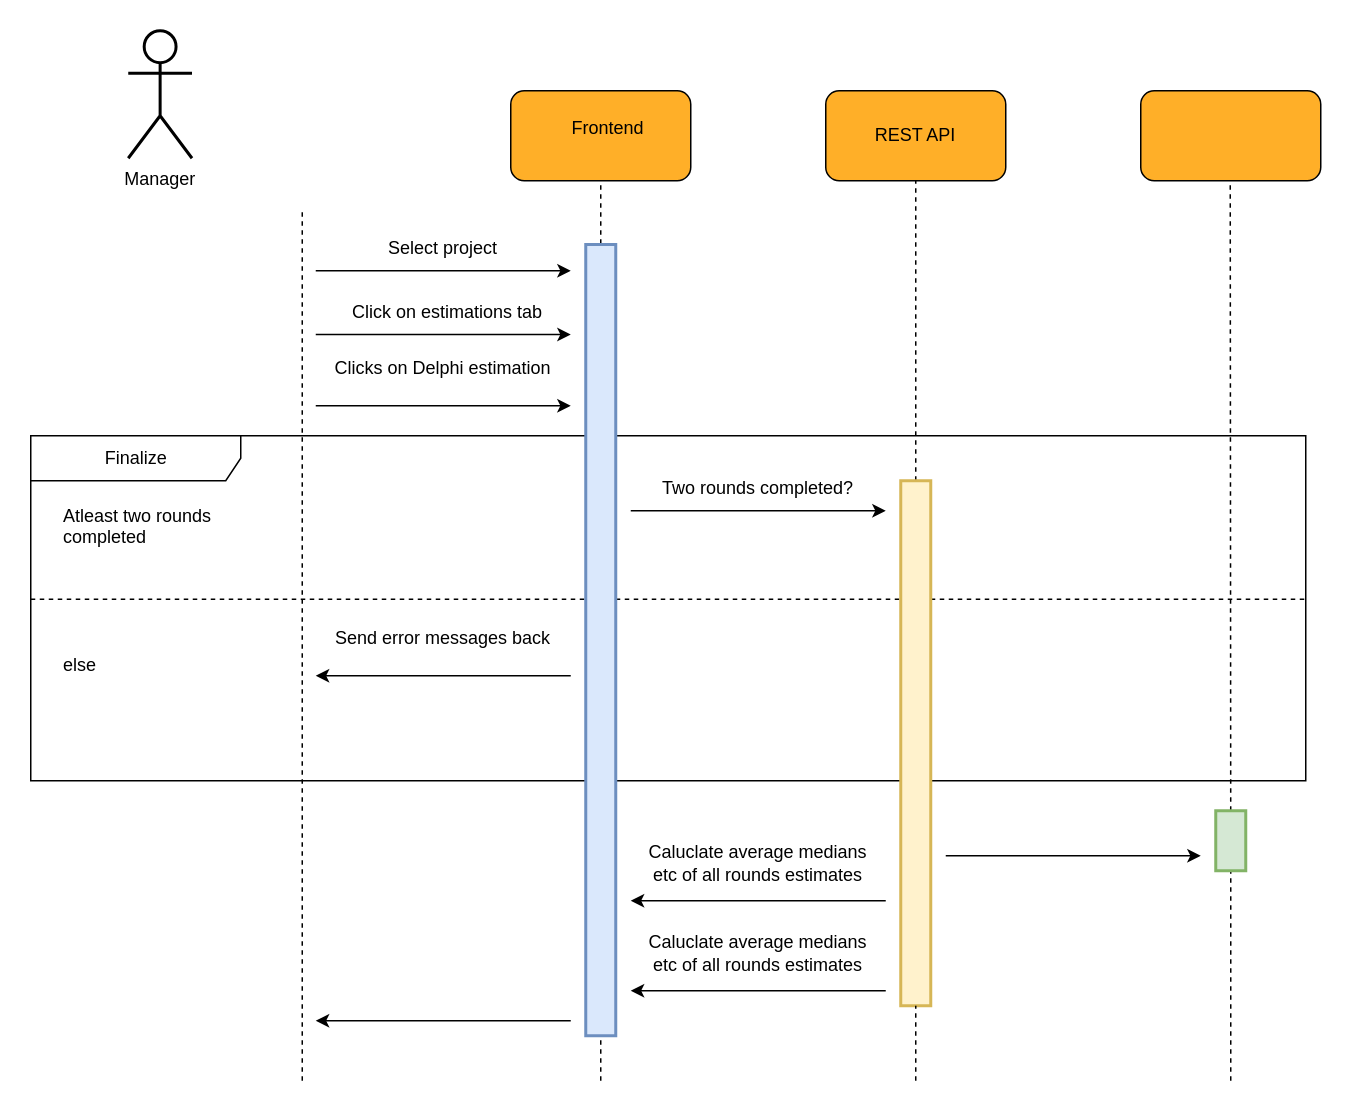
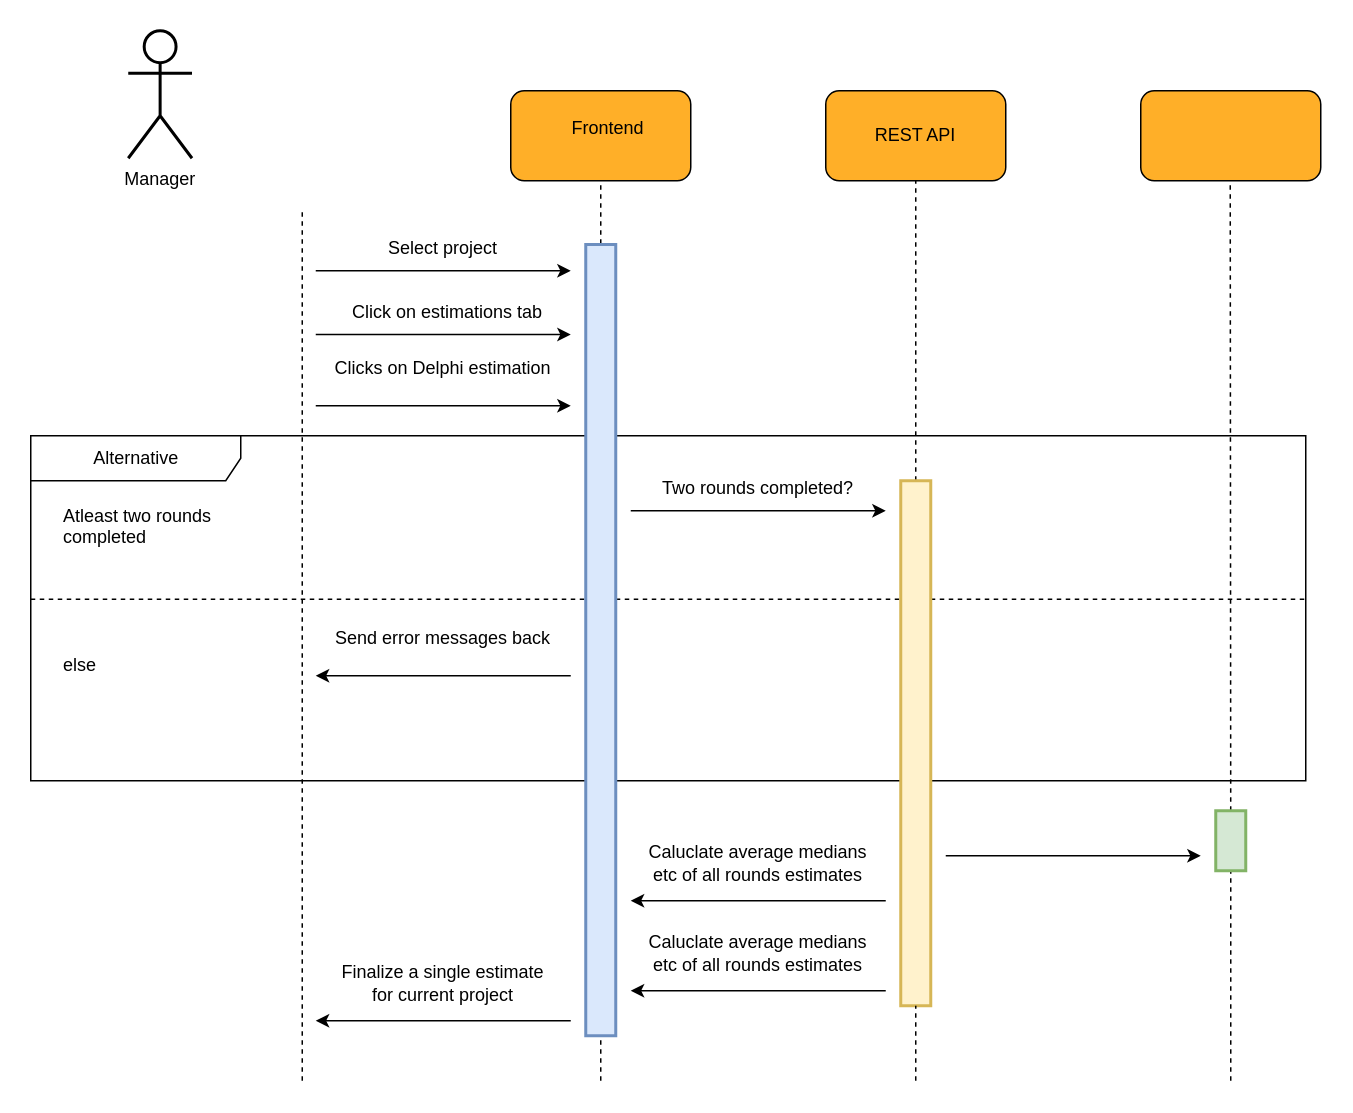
  <mxCell id="0" />
  <mxCell id="1" parent="0" />
- <mxCell id="2" value="Finalize" style="shape=umlFrame;tabWidth=110;tabHeight=30;tabPosition=left;html=1;boundedLbl=1;labelInHeader=1;width=140;height=30;fillColor=none;fontSize=12;strokeWidth=1;" vertex="1" parent="1"><mxGeometry x="20" y="290" width="850" height="230" as="geometry" /></mxCell>
+ <mxCell id="2" value="Alternative" style="shape=umlFrame;tabWidth=110;tabHeight=30;tabPosition=left;html=1;boundedLbl=1;labelInHeader=1;width=140;height=30;fillColor=none;fontSize=12;strokeWidth=1;" vertex="1" parent="1"><mxGeometry x="20" y="290" width="850" height="230" as="geometry" /></mxCell>
  <mxCell id="3" value="Atleast two rounds&#10;completed" style="text;fillColor=none;fontSize=12;" vertex="1" parent="2"><mxGeometry width="100" height="20" relative="1" as="geometry"><mxPoint x="20" y="40" as="offset" /></mxGeometry></mxCell>
  <mxCell id="4" value="else" style="line;strokeWidth=1;dashed=1;labelPosition=center;verticalLabelPosition=bottom;align=left;verticalAlign=top;spacingLeft=20;spacingTop=15;fillColor=none;fontSize=12;" vertex="1" parent="2"><mxGeometry y="93.704" width="850.0" height="30.496" as="geometry" /></mxCell>
  <mxCell id="5" value="" style="group" vertex="1" connectable="0" parent="2"><mxGeometry x="400" y="10" width="170" height="40" as="geometry" /></mxCell>
  <mxCell id="6" value="" style="endArrow=classic;html=1;rounded=0;" edge="1" parent="5"><mxGeometry width="50" height="50" relative="1" as="geometry"><mxPoint y="40" as="sourcePoint" /><mxPoint x="170" y="40" as="targetPoint" /></mxGeometry></mxCell>
  <mxCell id="7" value="" style="group" vertex="1" connectable="0" parent="2"><mxGeometry x="190" y="120" width="170" height="40" as="geometry" /></mxCell>
  <mxCell id="8" value="" style="endArrow=classic;html=1;rounded=0;" edge="1" parent="7"><mxGeometry width="50" height="50" relative="1" as="geometry"><mxPoint x="170" y="40" as="sourcePoint" /><mxPoint y="40" as="targetPoint" /></mxGeometry></mxCell>
  <mxCell id="9" value="Send error messages back" style="text;html=1;strokeColor=none;fillColor=none;align=center;verticalAlign=middle;whiteSpace=wrap;rounded=0;" vertex="1" parent="7"><mxGeometry x="10" width="150" height="30" as="geometry" /></mxCell>
  <mxCell id="10" value="Two rounds completed?" style="text;html=1;strokeColor=none;fillColor=none;align=center;verticalAlign=middle;whiteSpace=wrap;rounded=0;" vertex="1" parent="2"><mxGeometry x="410" y="20" width="150" height="30" as="geometry" /></mxCell>
  <mxCell id="11" value="" style="group;fontSize=12;" vertex="1" connectable="0" parent="1"><mxGeometry x="340" y="60" width="120" height="60" as="geometry" /></mxCell>
  <mxCell id="12" value="" style="rounded=1;whiteSpace=wrap;html=1;fillColor=#FFAF28;fontSize=12;" vertex="1" parent="11"><mxGeometry width="120" height="60" as="geometry" /></mxCell>
  <mxCell id="13" value="&lt;font style=&quot;font-size: 12px;&quot;&gt;Frontend&lt;/font&gt;" style="text;html=1;strokeColor=none;fillColor=none;align=center;verticalAlign=middle;whiteSpace=wrap;rounded=0;fontSize=12;" vertex="1" parent="11"><mxGeometry x="35" y="10" width="60" height="30" as="geometry" /></mxCell>
  <mxCell id="14" value="" style="group;fontSize=12;" vertex="1" connectable="0" parent="1"><mxGeometry x="550" y="60" width="120" height="60" as="geometry" /></mxCell>
  <mxCell id="15" value="" style="rounded=1;whiteSpace=wrap;html=1;fillColor=#FFAF28;fontSize=12;" vertex="1" parent="14"><mxGeometry width="120" height="60" as="geometry" /></mxCell>
  <mxCell id="16" value="&lt;font style=&quot;font-size: 12px;&quot;&gt;REST API&lt;/font&gt;" style="text;html=1;strokeColor=none;fillColor=none;align=center;verticalAlign=middle;whiteSpace=wrap;rounded=0;fontSize=12;" vertex="1" parent="14"><mxGeometry x="30" y="15" width="60" height="30" as="geometry" /></mxCell>
  <mxCell id="17" value="" style="endArrow=none;dashed=1;html=1;rounded=0;entryX=0.5;entryY=1;entryDx=0;entryDy=0;jumpSize=6;strokeWidth=1;fontSize=12;" edge="1" parent="1" target="12"><mxGeometry width="50" height="50" relative="1" as="geometry"><mxPoint x="400" y="720" as="sourcePoint" /><mxPoint x="550" y="40" as="targetPoint" /></mxGeometry></mxCell>
  <mxCell id="18" value="Manager" style="shape=umlActor;verticalLabelPosition=bottom;verticalAlign=top;html=1;outlineConnect=0;rounded=1;strokeWidth=2;fontSize=12;" vertex="1" parent="1"><mxGeometry x="85" y="20" width="42.5" height="85" as="geometry" /></mxCell>
  <mxCell id="19" value="" style="endArrow=none;dashed=1;html=1;rounded=0;jumpSize=6;strokeWidth=1;fontSize=12;" edge="1" parent="1"><mxGeometry width="50" height="50" relative="1" as="geometry"><mxPoint x="201" y="720" as="sourcePoint" /><mxPoint x="201" y="140" as="targetPoint" /></mxGeometry></mxCell>
  <mxCell id="20" value="" style="group;fontSize=12;" vertex="1" connectable="0" parent="1"><mxGeometry x="760" y="60" width="120" height="60" as="geometry" /></mxCell>
  <mxCell id="21" value="" style="rounded=1;whiteSpace=wrap;html=1;fillColor=#FFAF28;fontSize=12;" vertex="1" parent="20"><mxGeometry width="120" height="60" as="geometry" /></mxCell>
  <mxCell id="22" value="" style="endArrow=none;dashed=1;html=1;rounded=0;jumpSize=6;strokeWidth=1;fontSize=12;startArrow=none;" edge="1" parent="1" source="34"><mxGeometry width="50" height="50" relative="1" as="geometry"><mxPoint x="819.66" y="620" as="sourcePoint" /><mxPoint x="819.66" y="120" as="targetPoint" /></mxGeometry></mxCell>
  <mxCell id="23" value="" style="endArrow=classic;html=1;rounded=0;" edge="1" parent="1"><mxGeometry width="50" height="50" relative="1" as="geometry"><mxPoint x="210" y="180" as="sourcePoint" /><mxPoint x="380" y="180" as="targetPoint" /></mxGeometry></mxCell>
  <mxCell id="24" value="Select project" style="text;html=1;strokeColor=none;fillColor=none;align=center;verticalAlign=middle;whiteSpace=wrap;rounded=0;" vertex="1" parent="1"><mxGeometry x="220" y="150" width="150" height="30" as="geometry" /></mxCell>
  <mxCell id="25" value="" style="endArrow=classic;html=1;rounded=0;" edge="1" parent="1"><mxGeometry width="50" height="50" relative="1" as="geometry"><mxPoint x="210" y="222.5" as="sourcePoint" /><mxPoint x="380" y="222.5" as="targetPoint" /></mxGeometry></mxCell>
  <mxCell id="26" value="Click on estimations tab" style="text;html=1;strokeColor=none;fillColor=none;align=center;verticalAlign=middle;whiteSpace=wrap;rounded=0;" vertex="1" parent="1"><mxGeometry x="222.5" y="192.5" width="150" height="30" as="geometry" /></mxCell>
  <mxCell id="27" value="" style="rounded=0;whiteSpace=wrap;html=1;fontSize=12;strokeWidth=2;fillColor=#dae8fc;strokeColor=#6c8ebf;" vertex="1" parent="1"><mxGeometry x="390" y="162.5" width="20" height="527.5" as="geometry" /></mxCell>
  <mxCell id="28" value="" style="endArrow=none;dashed=1;html=1;rounded=0;jumpSize=6;strokeWidth=1;fontSize=12;startArrow=none;" edge="1" parent="1" target="34"><mxGeometry width="50" height="50" relative="1" as="geometry"><mxPoint x="820" y="720" as="sourcePoint" /><mxPoint x="819.66" y="120" as="targetPoint" /></mxGeometry></mxCell>
  <mxCell id="29" value="" style="endArrow=classic;html=1;rounded=0;" edge="1" parent="1"><mxGeometry width="50" height="50" relative="1" as="geometry"><mxPoint x="210" y="270" as="sourcePoint" /><mxPoint x="380" y="270" as="targetPoint" /></mxGeometry></mxCell>
  <mxCell id="30" value="Clicks on Delphi estimation" style="text;html=1;strokeColor=none;fillColor=none;align=center;verticalAlign=middle;whiteSpace=wrap;rounded=0;" vertex="1" parent="1"><mxGeometry x="220" y="230" width="150" height="30" as="geometry" /></mxCell>
  <mxCell id="31" value="" style="endArrow=none;dashed=1;html=1;rounded=0;entryX=0.5;entryY=1;entryDx=0;entryDy=0;jumpSize=6;strokeWidth=1;fontSize=12;startArrow=none;" edge="1" parent="1" source="32"><mxGeometry width="50" height="50" relative="1" as="geometry"><mxPoint x="610" y="720" as="sourcePoint" /><mxPoint x="610" y="120" as="targetPoint" /></mxGeometry></mxCell>
  <mxCell id="32" value="" style="rounded=0;whiteSpace=wrap;html=1;fontSize=12;strokeWidth=2;fillColor=#fff2cc;strokeColor=#d6b656;" vertex="1" parent="1"><mxGeometry x="600" y="320" width="20" height="350" as="geometry" /></mxCell>
  <mxCell id="33" value="" style="endArrow=none;dashed=1;html=1;rounded=0;entryX=0.5;entryY=1;entryDx=0;entryDy=0;jumpSize=6;strokeWidth=1;fontSize=12;" edge="1" parent="1" target="32"><mxGeometry width="50" height="50" relative="1" as="geometry"><mxPoint x="610" y="720" as="sourcePoint" /><mxPoint x="610" y="120" as="targetPoint" /></mxGeometry></mxCell>
  <mxCell id="34" value="" style="rounded=0;whiteSpace=wrap;html=1;fontSize=12;strokeWidth=2;fillColor=#d5e8d4;strokeColor=#82b366;" vertex="1" parent="1"><mxGeometry x="810" y="540" width="20" height="40" as="geometry" /></mxCell>
  <mxCell id="35" value="" style="group" vertex="1" connectable="0" parent="1"><mxGeometry x="630" y="530" width="170" height="40" as="geometry" /></mxCell>
  <mxCell id="36" value="" style="endArrow=classic;html=1;rounded=0;" edge="1" parent="35"><mxGeometry width="50" height="50" relative="1" as="geometry"><mxPoint y="40" as="sourcePoint" /><mxPoint x="170" y="40" as="targetPoint" /></mxGeometry></mxCell>
  <mxCell id="37" value="" style="group" vertex="1" connectable="0" parent="1"><mxGeometry x="420" y="560" width="170" height="40" as="geometry" /></mxCell>
  <mxCell id="38" value="" style="endArrow=classic;html=1;rounded=0;" edge="1" parent="37"><mxGeometry width="50" height="50" relative="1" as="geometry"><mxPoint x="170" y="40" as="sourcePoint" /><mxPoint y="40" as="targetPoint" /></mxGeometry></mxCell>
  <mxCell id="39" value="Caluclate average medians etc of all rounds estimates" style="text;html=1;strokeColor=none;fillColor=none;align=center;verticalAlign=middle;whiteSpace=wrap;rounded=0;" vertex="1" parent="37"><mxGeometry x="10" width="150" height="30" as="geometry" /></mxCell>
  <mxCell id="40" value="" style="group" vertex="1" connectable="0" parent="1"><mxGeometry x="210" y="640" width="170" height="40" as="geometry" /></mxCell>
  <mxCell id="41" value="" style="endArrow=classic;html=1;rounded=0;" edge="1" parent="40"><mxGeometry width="50" height="50" relative="1" as="geometry"><mxPoint x="170" y="40" as="sourcePoint" /><mxPoint y="40" as="targetPoint" /></mxGeometry></mxCell>
+ <mxCell id="42" value="Finalize a single estimate&lt;br&gt;for current project" style="text;html=1;strokeColor=none;fillColor=none;align=center;verticalAlign=middle;whiteSpace=wrap;rounded=0;" vertex="1" parent="40"><mxGeometry x="10" width="150" height="30" as="geometry" /></mxCell>
  <mxCell id="43" value="" style="group" vertex="1" connectable="0" parent="1"><mxGeometry x="420" y="620" width="170" height="40" as="geometry" /></mxCell>
  <mxCell id="44" value="" style="endArrow=classic;html=1;rounded=0;" edge="1" parent="43"><mxGeometry width="50" height="50" relative="1" as="geometry"><mxPoint x="170" y="40" as="sourcePoint" /><mxPoint y="40" as="targetPoint" /></mxGeometry></mxCell>
  <mxCell id="45" value="Caluclate average medians etc of all rounds estimates" style="text;html=1;strokeColor=none;fillColor=none;align=center;verticalAlign=middle;whiteSpace=wrap;rounded=0;" vertex="1" parent="43"><mxGeometry x="10" width="150" height="30" as="geometry" /></mxCell>
